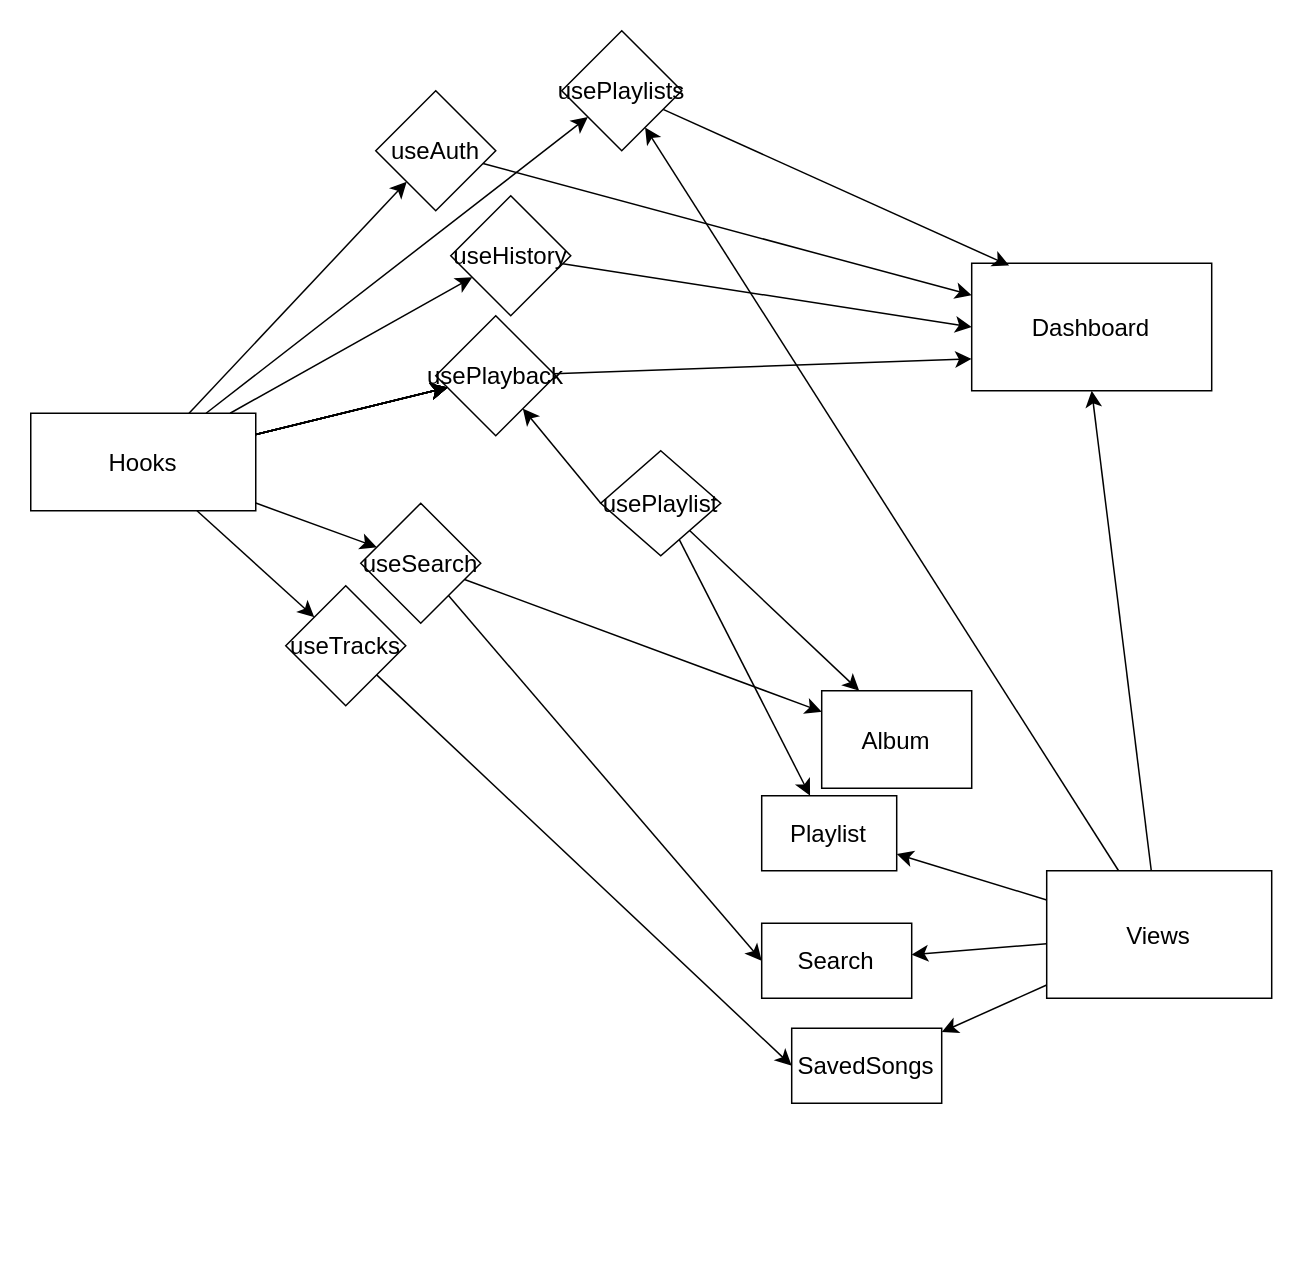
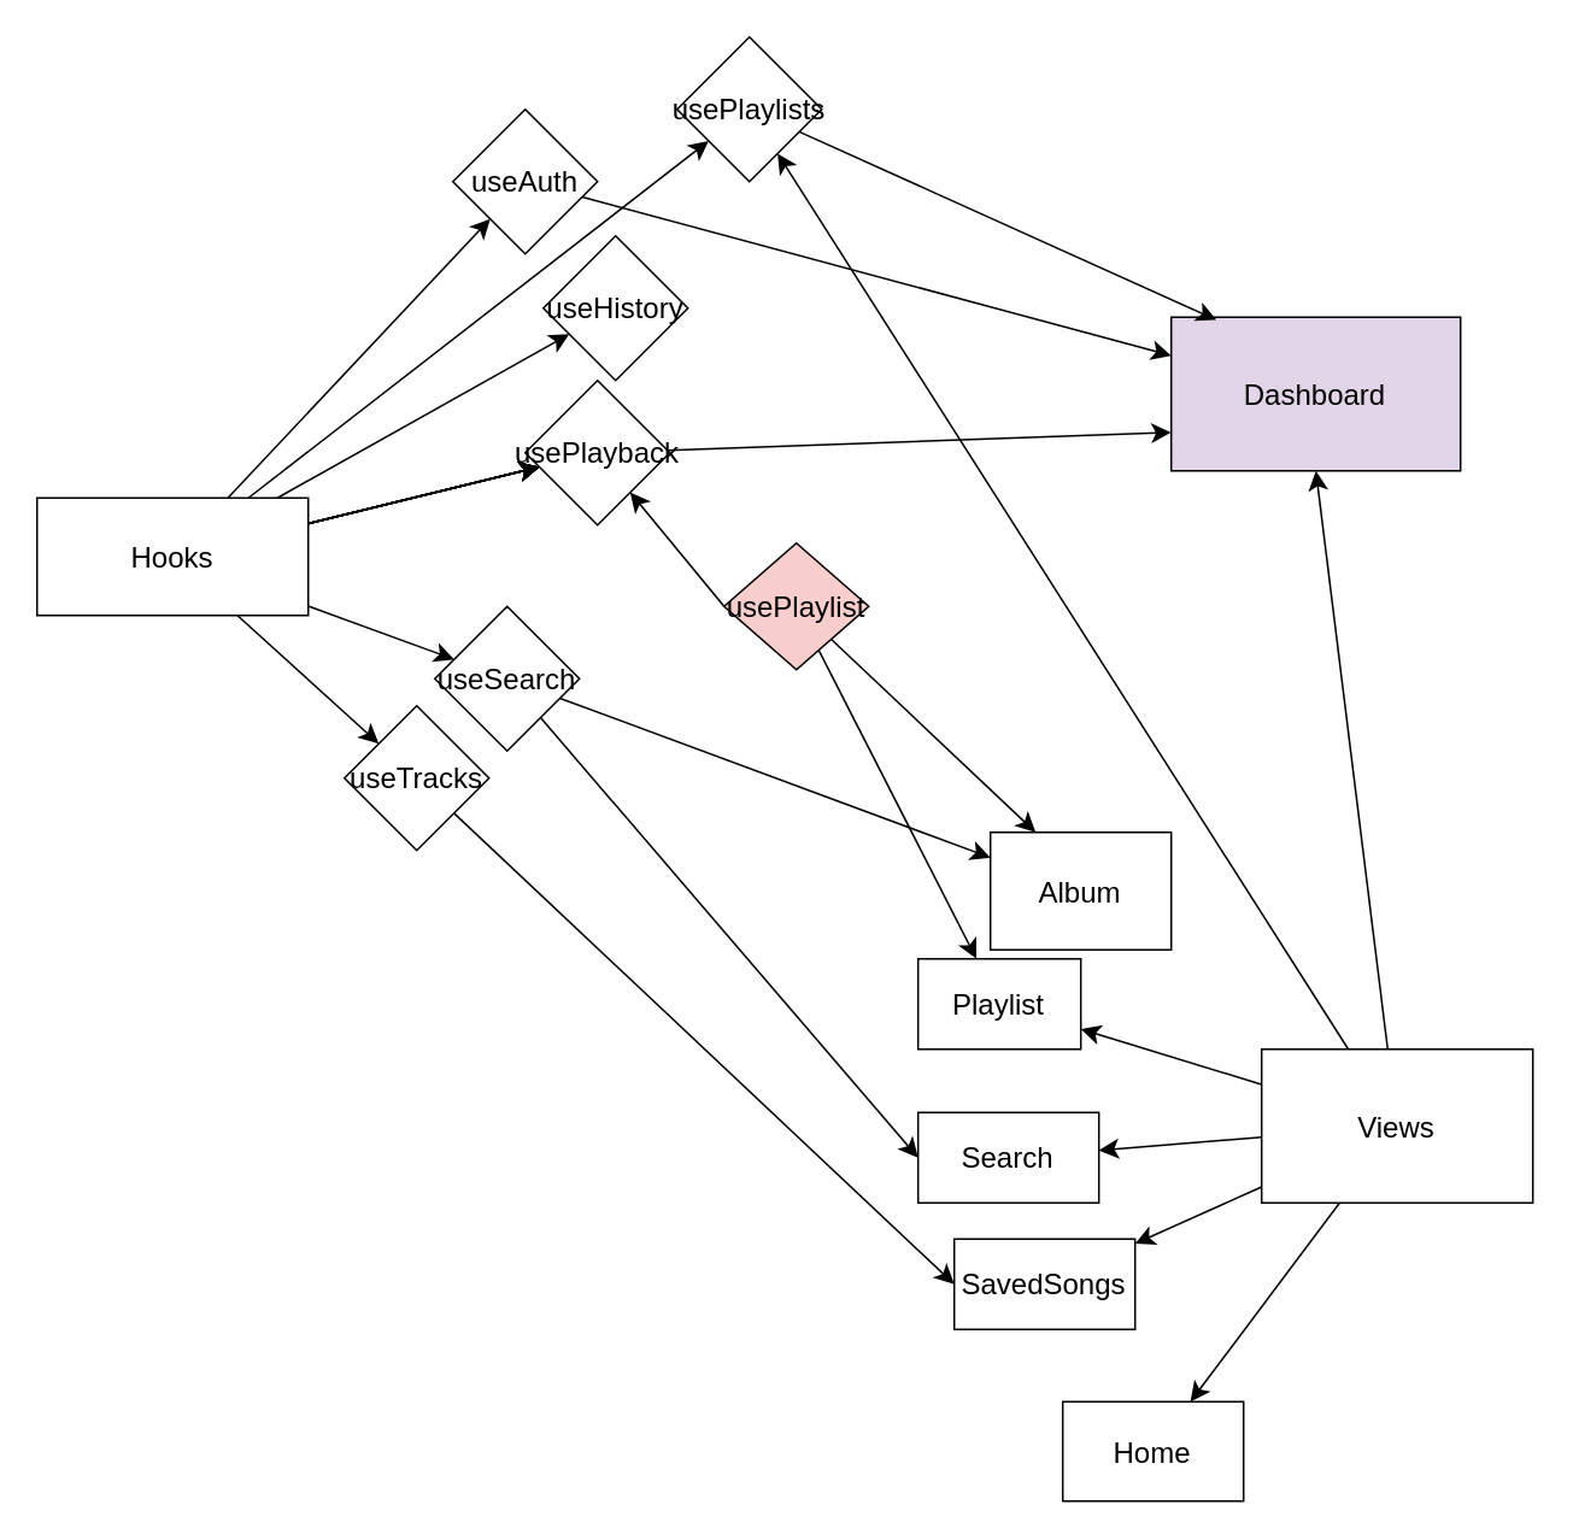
  <mxCell id="0" />
  <mxCell id="1" parent="0" />
- <mxCell id="2" value="Dashboard" style="rounded=0;whiteSpace=wrap;html=1;fontSize=16;" parent="1" vertex="1"><mxGeometry x="647.3" y="175" width="160" height="85" as="geometry" /></mxCell>
+ <mxCell id="2" value="Dashboard" style="rounded=0;whiteSpace=wrap;html=1;fontSize=16;fillColor=#e1d5e7;" parent="1" vertex="1"><mxGeometry x="647.3" y="175" width="160" height="85" as="geometry" /></mxCell>
  <mxCell id="3" value="" style="edgeStyle=none;curved=1;rounded=0;orthogonalLoop=1;jettySize=auto;html=1;fontSize=12;startSize=8;endSize=8;" parent="1" source="16" target="29" edge="1"><mxGeometry relative="1" as="geometry" /></mxCell>
  <mxCell id="4" value="" style="edgeStyle=none;curved=1;rounded=0;orthogonalLoop=1;jettySize=auto;html=1;fontSize=12;startSize=8;endSize=8;" parent="1" source="16" target="29" edge="1"><mxGeometry relative="1" as="geometry" /></mxCell>
  <mxCell id="5" value="" style="edgeStyle=none;curved=1;rounded=0;orthogonalLoop=1;jettySize=auto;html=1;fontSize=12;startSize=8;endSize=8;" parent="1" source="16" target="29" edge="1"><mxGeometry relative="1" as="geometry" /></mxCell>
  <mxCell id="6" value="" style="edgeStyle=none;curved=1;rounded=0;orthogonalLoop=1;jettySize=auto;html=1;fontSize=12;startSize=8;endSize=8;" parent="1" source="16" target="29" edge="1"><mxGeometry relative="1" as="geometry" /></mxCell>
  <mxCell id="7" value="" style="edgeStyle=none;curved=1;rounded=0;orthogonalLoop=1;jettySize=auto;html=1;fontSize=12;startSize=8;endSize=8;" parent="1" source="16" target="29" edge="1"><mxGeometry relative="1" as="geometry" /></mxCell>
  <mxCell id="8" value="" style="edgeStyle=none;curved=1;rounded=0;orthogonalLoop=1;jettySize=auto;html=1;fontSize=12;startSize=8;endSize=8;" parent="1" source="16" target="29" edge="1"><mxGeometry relative="1" as="geometry" /></mxCell>
  <mxCell id="9" value="" style="edgeStyle=none;curved=1;rounded=0;orthogonalLoop=1;jettySize=auto;html=1;fontSize=12;startSize=8;endSize=8;" parent="1" source="16" target="29" edge="1"><mxGeometry relative="1" as="geometry" /></mxCell>
  <mxCell id="10" value="" style="edgeStyle=none;curved=1;rounded=0;orthogonalLoop=1;jettySize=auto;html=1;fontSize=12;startSize=8;endSize=8;" parent="1" source="16" target="29" edge="1"><mxGeometry relative="1" as="geometry" /></mxCell>
  <mxCell id="11" value="" style="edgeStyle=none;curved=1;rounded=0;orthogonalLoop=1;jettySize=auto;html=1;fontSize=12;startSize=8;endSize=8;" parent="1" source="16" target="31" edge="1"><mxGeometry relative="1" as="geometry" /></mxCell>
  <mxCell id="12" value="" style="edgeStyle=none;curved=1;rounded=0;orthogonalLoop=1;jettySize=auto;html=1;fontSize=12;startSize=8;endSize=8;" parent="1" source="16" target="34" edge="1"><mxGeometry relative="1" as="geometry" /></mxCell>
  <mxCell id="13" value="" style="edgeStyle=none;curved=1;rounded=0;orthogonalLoop=1;jettySize=auto;html=1;fontSize=12;startSize=8;endSize=8;" parent="1" source="16" target="36" edge="1"><mxGeometry relative="1" as="geometry" /></mxCell>
  <mxCell id="14" value="" style="edgeStyle=none;curved=1;rounded=0;orthogonalLoop=1;jettySize=auto;html=1;fontSize=12;startSize=8;endSize=8;" parent="1" source="16" target="38" edge="1"><mxGeometry relative="1" as="geometry" /></mxCell>
  <mxCell id="15" value="" style="edgeStyle=none;curved=1;rounded=0;orthogonalLoop=1;jettySize=auto;html=1;fontSize=12;startSize=8;endSize=8;" parent="1" source="16" target="45" edge="1"><mxGeometry relative="1" as="geometry" /></mxCell>
  <mxCell id="16" value="Hooks" style="rounded=0;whiteSpace=wrap;html=1;fontSize=16;" parent="1" vertex="1"><mxGeometry x="20" y="275" width="150" height="65" as="geometry" /></mxCell>
  <mxCell id="17" value="" style="edgeStyle=none;curved=1;rounded=0;orthogonalLoop=1;jettySize=auto;html=1;fontSize=12;startSize=8;endSize=8;" parent="1" source="23" target="39" edge="1"><mxGeometry relative="1" as="geometry" /></mxCell>
  <mxCell id="18" value="" style="edgeStyle=none;curved=1;rounded=0;orthogonalLoop=1;jettySize=auto;html=1;fontSize=12;startSize=8;endSize=8;" parent="1" source="23" target="45" edge="1"><mxGeometry relative="1" as="geometry" /></mxCell>
  <mxCell id="19" value="" style="edgeStyle=none;curved=1;rounded=0;orthogonalLoop=1;jettySize=auto;html=1;fontSize=12;startSize=8;endSize=8;" parent="1" source="23" target="41" edge="1"><mxGeometry relative="1" as="geometry" /></mxCell>
  <mxCell id="20" value="" style="edgeStyle=none;curved=1;rounded=0;orthogonalLoop=1;jettySize=auto;html=1;fontSize=12;startSize=8;endSize=8;" parent="1" source="23" target="42" edge="1"><mxGeometry relative="1" as="geometry" /></mxCell>
  <mxCell id="21" style="edgeStyle=none;curved=1;rounded=0;orthogonalLoop=1;jettySize=auto;html=1;entryX=0.5;entryY=1;entryDx=0;entryDy=0;fontSize=12;startSize=8;endSize=8;" parent="1" source="23" target="2" edge="1"><mxGeometry relative="1" as="geometry" /></mxCell>
+ <mxCell id="22" value="" style="edgeStyle=none;curved=1;rounded=0;orthogonalLoop=1;jettySize=auto;html=1;fontSize=12;startSize=8;endSize=8;" parent="1" source="23" target="43" edge="1"><mxGeometry relative="1" as="geometry" /></mxCell>
  <mxCell id="23" value="Views" style="rounded=0;whiteSpace=wrap;html=1;fontSize=16;" parent="1" vertex="1"><mxGeometry x="697.3" y="580" width="150" height="85" as="geometry" /></mxCell>
  <mxCell id="24" style="edgeStyle=none;curved=1;rounded=0;orthogonalLoop=1;jettySize=auto;html=1;exitX=0;exitY=0.5;exitDx=0;exitDy=0;fontSize=12;startSize=8;endSize=8;" parent="1" source="27" target="29" edge="1"><mxGeometry relative="1" as="geometry" /></mxCell>
  <mxCell id="25" style="edgeStyle=none;curved=1;rounded=0;orthogonalLoop=1;jettySize=auto;html=1;fontSize=12;startSize=8;endSize=8;" edge="1" parent="1" source="27" target="39"><mxGeometry relative="1" as="geometry" /></mxCell>
  <mxCell id="26" style="edgeStyle=none;curved=1;rounded=0;orthogonalLoop=1;jettySize=auto;html=1;entryX=0.25;entryY=0;entryDx=0;entryDy=0;fontSize=12;startSize=8;endSize=8;" edge="1" parent="1" source="27" target="40"><mxGeometry relative="1" as="geometry" /></mxCell>
- <mxCell id="27" value="usePlaylist" style="rhombus;whiteSpace=wrap;html=1;fontSize=16;rounded=0;" parent="1" vertex="1"><mxGeometry x="400" y="300" width="80" height="70" as="geometry" /></mxCell>
+ <mxCell id="27" value="usePlaylist" style="rhombus;whiteSpace=wrap;html=1;fontSize=16;rounded=0;fillColor=#f8cecc;" parent="1" vertex="1"><mxGeometry x="400" y="300" width="80" height="70" as="geometry" /></mxCell>
  <mxCell id="28" style="edgeStyle=none;curved=1;rounded=0;orthogonalLoop=1;jettySize=auto;html=1;entryX=0;entryY=0.75;entryDx=0;entryDy=0;fontSize=12;startSize=8;endSize=8;" parent="1" source="29" target="2" edge="1"><mxGeometry relative="1" as="geometry" /></mxCell>
  <mxCell id="29" value="usePlayback" style="rhombus;whiteSpace=wrap;html=1;fontSize=16;rounded=0;" parent="1" vertex="1"><mxGeometry x="290" y="210" width="80" height="80" as="geometry" /></mxCell>
  <mxCell id="30" style="edgeStyle=none;curved=1;rounded=0;orthogonalLoop=1;jettySize=auto;html=1;entryX=0;entryY=0.5;entryDx=0;entryDy=0;fontSize=12;startSize=8;endSize=8;" parent="1" source="31" target="42" edge="1"><mxGeometry relative="1" as="geometry" /></mxCell>
  <mxCell id="31" value="useTracks" style="rhombus;whiteSpace=wrap;html=1;fontSize=16;rounded=0;" parent="1" vertex="1"><mxGeometry x="190" y="390" width="80" height="80" as="geometry" /></mxCell>
  <mxCell id="32" style="edgeStyle=none;curved=1;rounded=0;orthogonalLoop=1;jettySize=auto;html=1;fontSize=12;startSize=8;endSize=8;" parent="1" source="34" target="40" edge="1"><mxGeometry relative="1" as="geometry" /></mxCell>
  <mxCell id="33" style="edgeStyle=none;curved=1;rounded=0;orthogonalLoop=1;jettySize=auto;html=1;entryX=0;entryY=0.5;entryDx=0;entryDy=0;fontSize=12;startSize=8;endSize=8;" parent="1" source="34" target="41" edge="1"><mxGeometry relative="1" as="geometry" /></mxCell>
  <mxCell id="34" value="useSearch" style="rhombus;whiteSpace=wrap;html=1;fontSize=16;rounded=0;" parent="1" vertex="1"><mxGeometry x="240" y="335" width="80" height="80" as="geometry" /></mxCell>
  <mxCell id="35" style="edgeStyle=none;curved=1;rounded=0;orthogonalLoop=1;jettySize=auto;html=1;entryX=0;entryY=0.25;entryDx=0;entryDy=0;fontSize=12;startSize=8;endSize=8;" parent="1" source="36" target="2" edge="1"><mxGeometry relative="1" as="geometry" /></mxCell>
  <mxCell id="36" value="useAuth" style="rhombus;whiteSpace=wrap;html=1;fontSize=16;rounded=0;" parent="1" vertex="1"><mxGeometry x="250" y="60" width="80" height="80" as="geometry" /></mxCell>
- <mxCell id="37" style="edgeStyle=none;curved=1;rounded=0;orthogonalLoop=1;jettySize=auto;html=1;entryX=0;entryY=0.5;entryDx=0;entryDy=0;fontSize=12;startSize=8;endSize=8;" parent="1" source="38" target="2" edge="1"><mxGeometry relative="1" as="geometry" /></mxCell>
  <mxCell id="38" value="useHistory" style="rhombus;whiteSpace=wrap;html=1;fontSize=16;rounded=0;" parent="1" vertex="1"><mxGeometry x="300" y="130" width="80" height="80" as="geometry" /></mxCell>
  <mxCell id="39" value="Playlist" style="whiteSpace=wrap;html=1;fontSize=16;rounded=0;" parent="1" vertex="1"><mxGeometry x="507.3" y="530" width="90" height="50" as="geometry" /></mxCell>
  <mxCell id="40" value="Album" style="whiteSpace=wrap;html=1;fontSize=16;rounded=0;" parent="1" vertex="1"><mxGeometry x="547.3" y="460" width="100" height="65" as="geometry" /></mxCell>
  <mxCell id="41" value="Search" style="whiteSpace=wrap;html=1;fontSize=16;rounded=0;" parent="1" vertex="1"><mxGeometry x="507.3" y="615" width="100" height="50" as="geometry" /></mxCell>
  <mxCell id="42" value="SavedSongs" style="whiteSpace=wrap;html=1;fontSize=16;rounded=0;" parent="1" vertex="1"><mxGeometry x="527.3" y="685" width="100" height="50" as="geometry" /></mxCell>
+ <mxCell id="43" value="Home" style="whiteSpace=wrap;html=1;fontSize=16;rounded=0;" parent="1" vertex="1"><mxGeometry x="587.3" y="775" width="100" height="55" as="geometry" /></mxCell>
  <mxCell id="44" style="edgeStyle=none;curved=1;rounded=0;orthogonalLoop=1;jettySize=auto;html=1;entryX=0.156;entryY=0.018;entryDx=0;entryDy=0;entryPerimeter=0;fontSize=12;startSize=8;endSize=8;" edge="1" parent="1" source="45" target="2"><mxGeometry relative="1" as="geometry" /></mxCell>
  <mxCell id="45" value="usePlaylists" style="rhombus;whiteSpace=wrap;html=1;fontSize=16;rounded=0;" parent="1" vertex="1"><mxGeometry x="374" y="20" width="80" height="80" as="geometry" /></mxCell>
